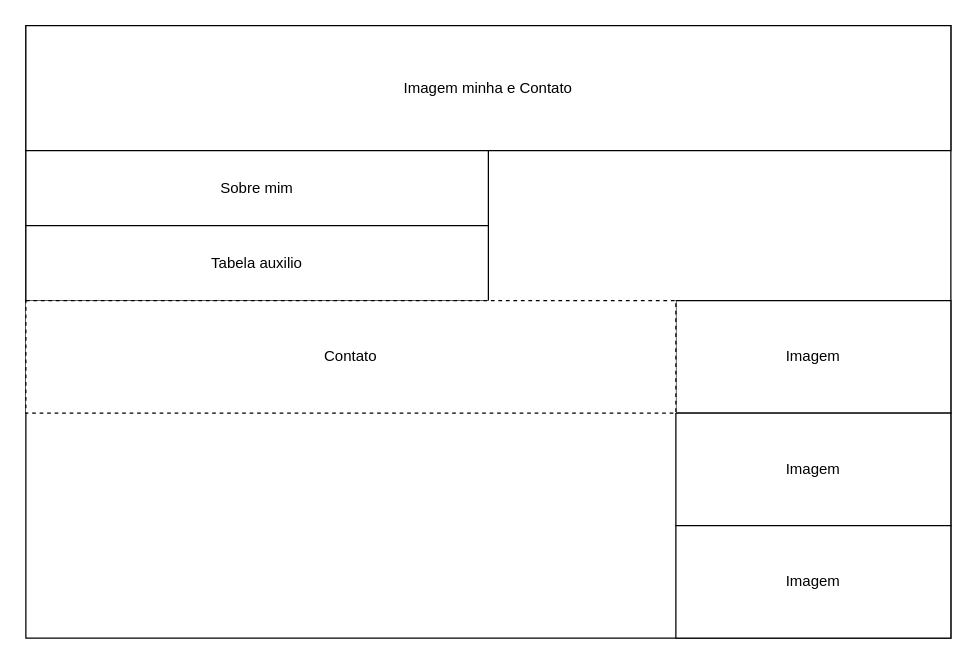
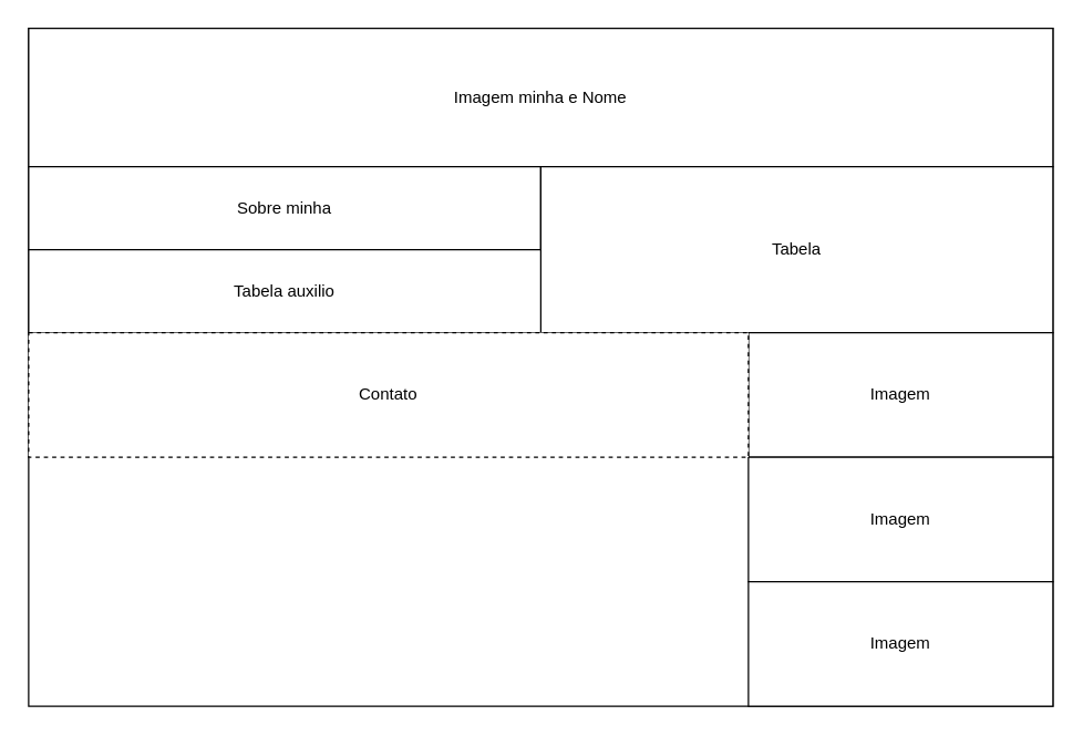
  <mxCell id="0" />
  <mxCell id="1" parent="0" />
  <mxCell id="2" value="" style="rounded=0;whiteSpace=wrap;html=1;" vertex="1" parent="1"><mxGeometry x="20" y="20" width="740" height="490" as="geometry" /></mxCell>
- <mxCell id="3" value="Imagem minha e Contato" style="rounded=0;whiteSpace=wrap;html=1;" vertex="1" parent="1"><mxGeometry x="20" y="20" width="740" height="100" as="geometry" /></mxCell>
- <mxCell id="4" value="Sobre mim" style="rounded=0;whiteSpace=wrap;html=1;" vertex="1" parent="1"><mxGeometry x="20" y="120" width="370" height="60" as="geometry" /></mxCell>
+ <mxCell id="3" value="Imagem minha e Nome" style="rounded=0;whiteSpace=wrap;html=1;" vertex="1" parent="1"><mxGeometry x="20" y="20" width="740" height="100" as="geometry" /></mxCell>
+ <mxCell id="4" value="Sobre minha" style="rounded=0;whiteSpace=wrap;html=1;" vertex="1" parent="1"><mxGeometry x="20" y="120" width="370" height="60" as="geometry" /></mxCell>
+ <mxCell id="5" value="Tabela" style="rounded=0;whiteSpace=wrap;html=1;" vertex="1" parent="1"><mxGeometry x="390" y="120" width="370" height="120" as="geometry" /></mxCell>
  <mxCell id="6" value="Imagem" style="rounded=0;whiteSpace=wrap;html=1;" vertex="1" parent="1"><mxGeometry x="540" y="240" width="220" height="90" as="geometry" /></mxCell>
  <mxCell id="7" value="Imagem" style="rounded=0;whiteSpace=wrap;html=1;" vertex="1" parent="1"><mxGeometry x="540" y="330" width="220" height="90" as="geometry" /></mxCell>
  <mxCell id="8" value="Imagem" style="rounded=0;whiteSpace=wrap;html=1;" vertex="1" parent="1"><mxGeometry x="540" y="420" width="220" height="90" as="geometry" /></mxCell>
  <mxCell id="9" value="Tabela auxilio" style="rounded=0;whiteSpace=wrap;html=1;" vertex="1" parent="1"><mxGeometry x="20" y="180" width="370" height="60" as="geometry" /></mxCell>
  <mxCell id="10" value="Contato" style="rounded=0;whiteSpace=wrap;html=1;dashed=1;" vertex="1" parent="1"><mxGeometry x="20" y="240" width="520" height="90" as="geometry" /></mxCell>
